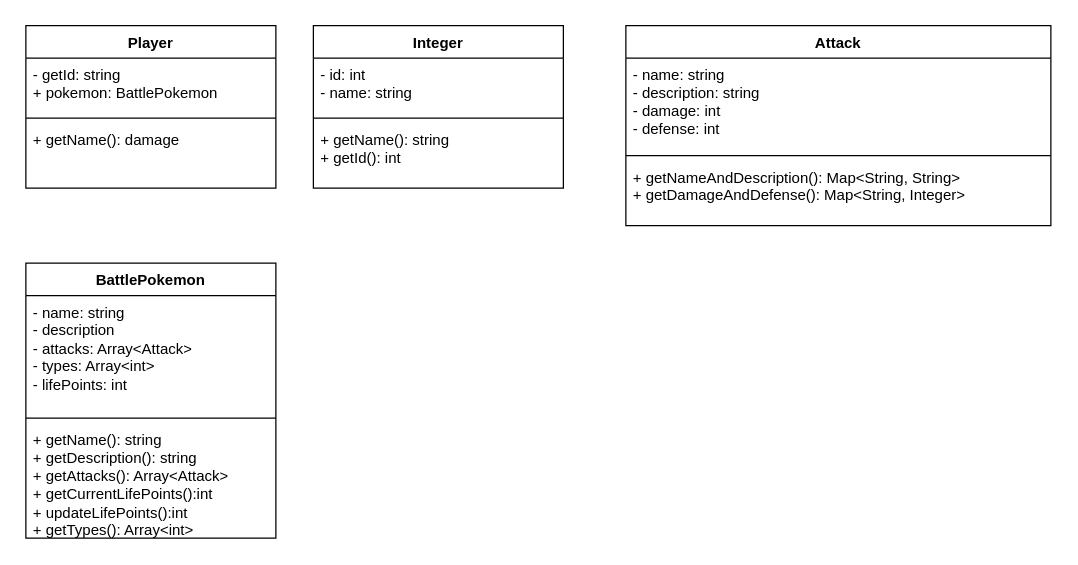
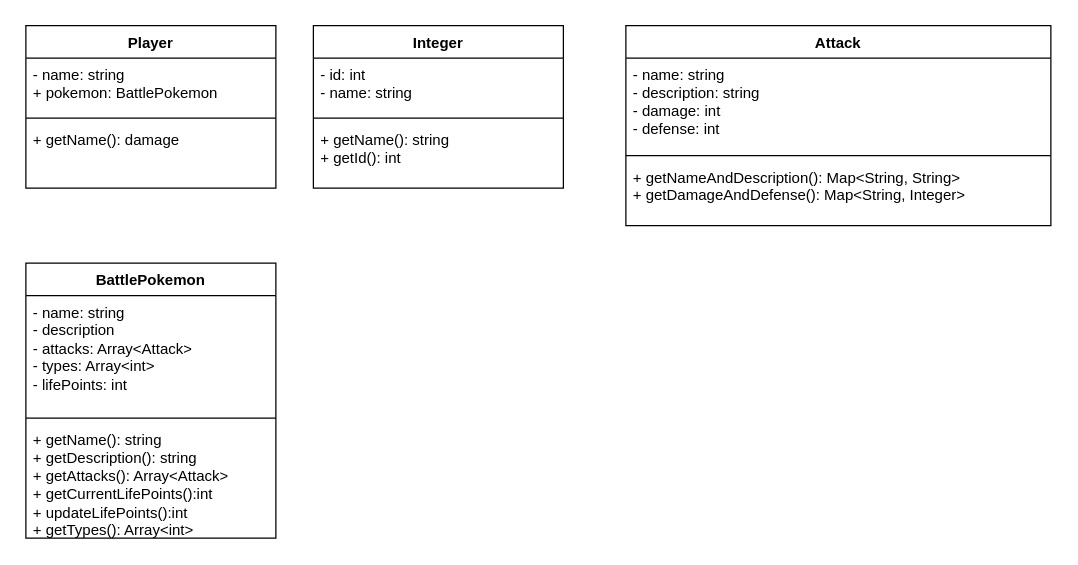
  <mxCell id="0" />
  <mxCell id="1" parent="0" />
  <mxCell id="2" value="Player" style="swimlane;fontStyle=1;align=center;verticalAlign=top;childLayout=stackLayout;horizontal=1;startSize=26;horizontalStack=0;resizeParent=1;resizeParentMax=0;resizeLast=0;collapsible=1;marginBottom=0;whiteSpace=wrap;html=1;" parent="1" vertex="1"><mxGeometry x="20" y="20" width="200" height="130" as="geometry" /></mxCell>
- <mxCell id="3" value="- getId: string&lt;div&gt;+ pokemon: BattlePokemon&lt;/div&gt;" style="text;strokeColor=none;fillColor=none;align=left;verticalAlign=top;spacingLeft=4;spacingRight=4;overflow=hidden;rotatable=0;points=[[0,0.5],[1,0.5]];portConstraint=eastwest;whiteSpace=wrap;html=1;" parent="2" vertex="1"><mxGeometry y="26" width="200" height="44" as="geometry" /></mxCell>
+ <mxCell id="3" value="- name: string&lt;div&gt;+ pokemon: BattlePokemon&lt;/div&gt;" style="text;strokeColor=none;fillColor=none;align=left;verticalAlign=top;spacingLeft=4;spacingRight=4;overflow=hidden;rotatable=0;points=[[0,0.5],[1,0.5]];portConstraint=eastwest;whiteSpace=wrap;html=1;" parent="2" vertex="1"><mxGeometry y="26" width="200" height="44" as="geometry" /></mxCell>
  <mxCell id="4" value="" style="line;strokeWidth=1;fillColor=none;align=left;verticalAlign=middle;spacingTop=-1;spacingLeft=3;spacingRight=3;rotatable=0;labelPosition=right;points=[];portConstraint=eastwest;strokeColor=inherit;" parent="2" vertex="1"><mxGeometry y="70" width="200" height="8" as="geometry" /></mxCell>
  <mxCell id="5" value="+ getName(): damage&lt;div&gt;&lt;br&gt;&lt;/div&gt;" style="text;strokeColor=none;fillColor=none;align=left;verticalAlign=top;spacingLeft=4;spacingRight=4;overflow=hidden;rotatable=0;points=[[0,0.5],[1,0.5]];portConstraint=eastwest;whiteSpace=wrap;html=1;" parent="2" vertex="1"><mxGeometry y="78" width="200" height="52" as="geometry" /></mxCell>
  <mxCell id="6" value="Integer" style="swimlane;fontStyle=1;align=center;verticalAlign=top;childLayout=stackLayout;horizontal=1;startSize=26;horizontalStack=0;resizeParent=1;resizeParentMax=0;resizeLast=0;collapsible=1;marginBottom=0;whiteSpace=wrap;html=1;" parent="1" vertex="1"><mxGeometry x="250" y="20" width="200" height="130" as="geometry" /></mxCell>
  <mxCell id="7" value="- id: int&lt;div&gt;- name: string&lt;/div&gt;&lt;div&gt;&lt;br&gt;&lt;/div&gt;" style="text;strokeColor=none;fillColor=none;align=left;verticalAlign=top;spacingLeft=4;spacingRight=4;overflow=hidden;rotatable=0;points=[[0,0.5],[1,0.5]];portConstraint=eastwest;whiteSpace=wrap;html=1;" parent="6" vertex="1"><mxGeometry y="26" width="200" height="44" as="geometry" /></mxCell>
  <mxCell id="8" value="" style="line;strokeWidth=1;fillColor=none;align=left;verticalAlign=middle;spacingTop=-1;spacingLeft=3;spacingRight=3;rotatable=0;labelPosition=right;points=[];portConstraint=eastwest;strokeColor=inherit;" parent="6" vertex="1"><mxGeometry y="70" width="200" height="8" as="geometry" /></mxCell>
  <mxCell id="9" value="+ getName(): string&lt;div&gt;+ getId(): int&lt;/div&gt;" style="text;strokeColor=none;fillColor=none;align=left;verticalAlign=top;spacingLeft=4;spacingRight=4;overflow=hidden;rotatable=0;points=[[0,0.5],[1,0.5]];portConstraint=eastwest;whiteSpace=wrap;html=1;" parent="6" vertex="1"><mxGeometry y="78" width="200" height="52" as="geometry" /></mxCell>
  <mxCell id="10" value="Attack" style="swimlane;fontStyle=1;align=center;verticalAlign=top;childLayout=stackLayout;horizontal=1;startSize=26;horizontalStack=0;resizeParent=1;resizeParentMax=0;resizeLast=0;collapsible=1;marginBottom=0;whiteSpace=wrap;html=1;" parent="1" vertex="1"><mxGeometry x="500" y="20" width="340" height="160" as="geometry" /></mxCell>
  <mxCell id="11" value="&lt;div&gt;- name: string&lt;/div&gt;&lt;div&gt;- description: string&lt;/div&gt;&lt;div&gt;- damage: int&lt;/div&gt;&lt;div&gt;- defense: int&lt;/div&gt;" style="text;strokeColor=none;fillColor=none;align=left;verticalAlign=top;spacingLeft=4;spacingRight=4;overflow=hidden;rotatable=0;points=[[0,0.5],[1,0.5]];portConstraint=eastwest;whiteSpace=wrap;html=1;" parent="10" vertex="1"><mxGeometry y="26" width="340" height="74" as="geometry" /></mxCell>
  <mxCell id="12" value="" style="line;strokeWidth=1;fillColor=none;align=left;verticalAlign=middle;spacingTop=-1;spacingLeft=3;spacingRight=3;rotatable=0;labelPosition=right;points=[];portConstraint=eastwest;strokeColor=inherit;" parent="10" vertex="1"><mxGeometry y="100" width="340" height="8" as="geometry" /></mxCell>
  <mxCell id="13" value="+ getNameAndDescription(): Map&amp;lt;String, String&amp;gt;&lt;div&gt;+ getDamageAndDefense&lt;span style=&quot;background-color: initial;&quot;&gt;(): Map&amp;lt;String, Integer&amp;gt;&lt;/span&gt;&lt;/div&gt;" style="text;strokeColor=none;fillColor=none;align=left;verticalAlign=top;spacingLeft=4;spacingRight=4;overflow=hidden;rotatable=0;points=[[0,0.5],[1,0.5]];portConstraint=eastwest;whiteSpace=wrap;html=1;" parent="10" vertex="1"><mxGeometry y="108" width="340" height="52" as="geometry" /></mxCell>
  <mxCell id="14" value="BattlePokemon" style="swimlane;fontStyle=1;align=center;verticalAlign=top;childLayout=stackLayout;horizontal=1;startSize=26;horizontalStack=0;resizeParent=1;resizeParentMax=0;resizeLast=0;collapsible=1;marginBottom=0;whiteSpace=wrap;html=1;" parent="1" vertex="1"><mxGeometry x="20" y="210" width="200" height="220" as="geometry" /></mxCell>
  <mxCell id="15" value="&lt;div&gt;- name: string&lt;/div&gt;&lt;div&gt;- description&lt;/div&gt;&lt;div&gt;- attacks: Array&amp;lt;Attack&amp;gt;&lt;/div&gt;&lt;div&gt;- types: Array&amp;lt;int&amp;gt;&lt;/div&gt;&lt;div&gt;- lifePoints: int&lt;/div&gt;" style="text;strokeColor=none;fillColor=none;align=left;verticalAlign=top;spacingLeft=4;spacingRight=4;overflow=hidden;rotatable=0;points=[[0,0.5],[1,0.5]];portConstraint=eastwest;whiteSpace=wrap;html=1;" parent="14" vertex="1"><mxGeometry y="26" width="200" height="94" as="geometry" /></mxCell>
  <mxCell id="16" value="" style="line;strokeWidth=1;fillColor=none;align=left;verticalAlign=middle;spacingTop=-1;spacingLeft=3;spacingRight=3;rotatable=0;labelPosition=right;points=[];portConstraint=eastwest;strokeColor=inherit;" parent="14" vertex="1"><mxGeometry y="120" width="200" height="8" as="geometry" /></mxCell>
  <mxCell id="17" value="+ getName(): string&lt;div&gt;+ getDescription(): string&lt;/div&gt;&lt;div&gt;+ getAttacks(): Array&amp;lt;Attack&amp;gt;&lt;/div&gt;&lt;div&gt;+ getCurrentLifePoints():int&lt;/div&gt;&lt;div&gt;+ updateLifePoints():int&lt;/div&gt;&lt;div&gt;+ getTypes(): Array&amp;lt;int&amp;gt;&lt;/div&gt;" style="text;strokeColor=none;fillColor=none;align=left;verticalAlign=top;spacingLeft=4;spacingRight=4;overflow=hidden;rotatable=0;points=[[0,0.5],[1,0.5]];portConstraint=eastwest;whiteSpace=wrap;html=1;" parent="14" vertex="1"><mxGeometry y="128" width="200" height="92" as="geometry" /></mxCell>
